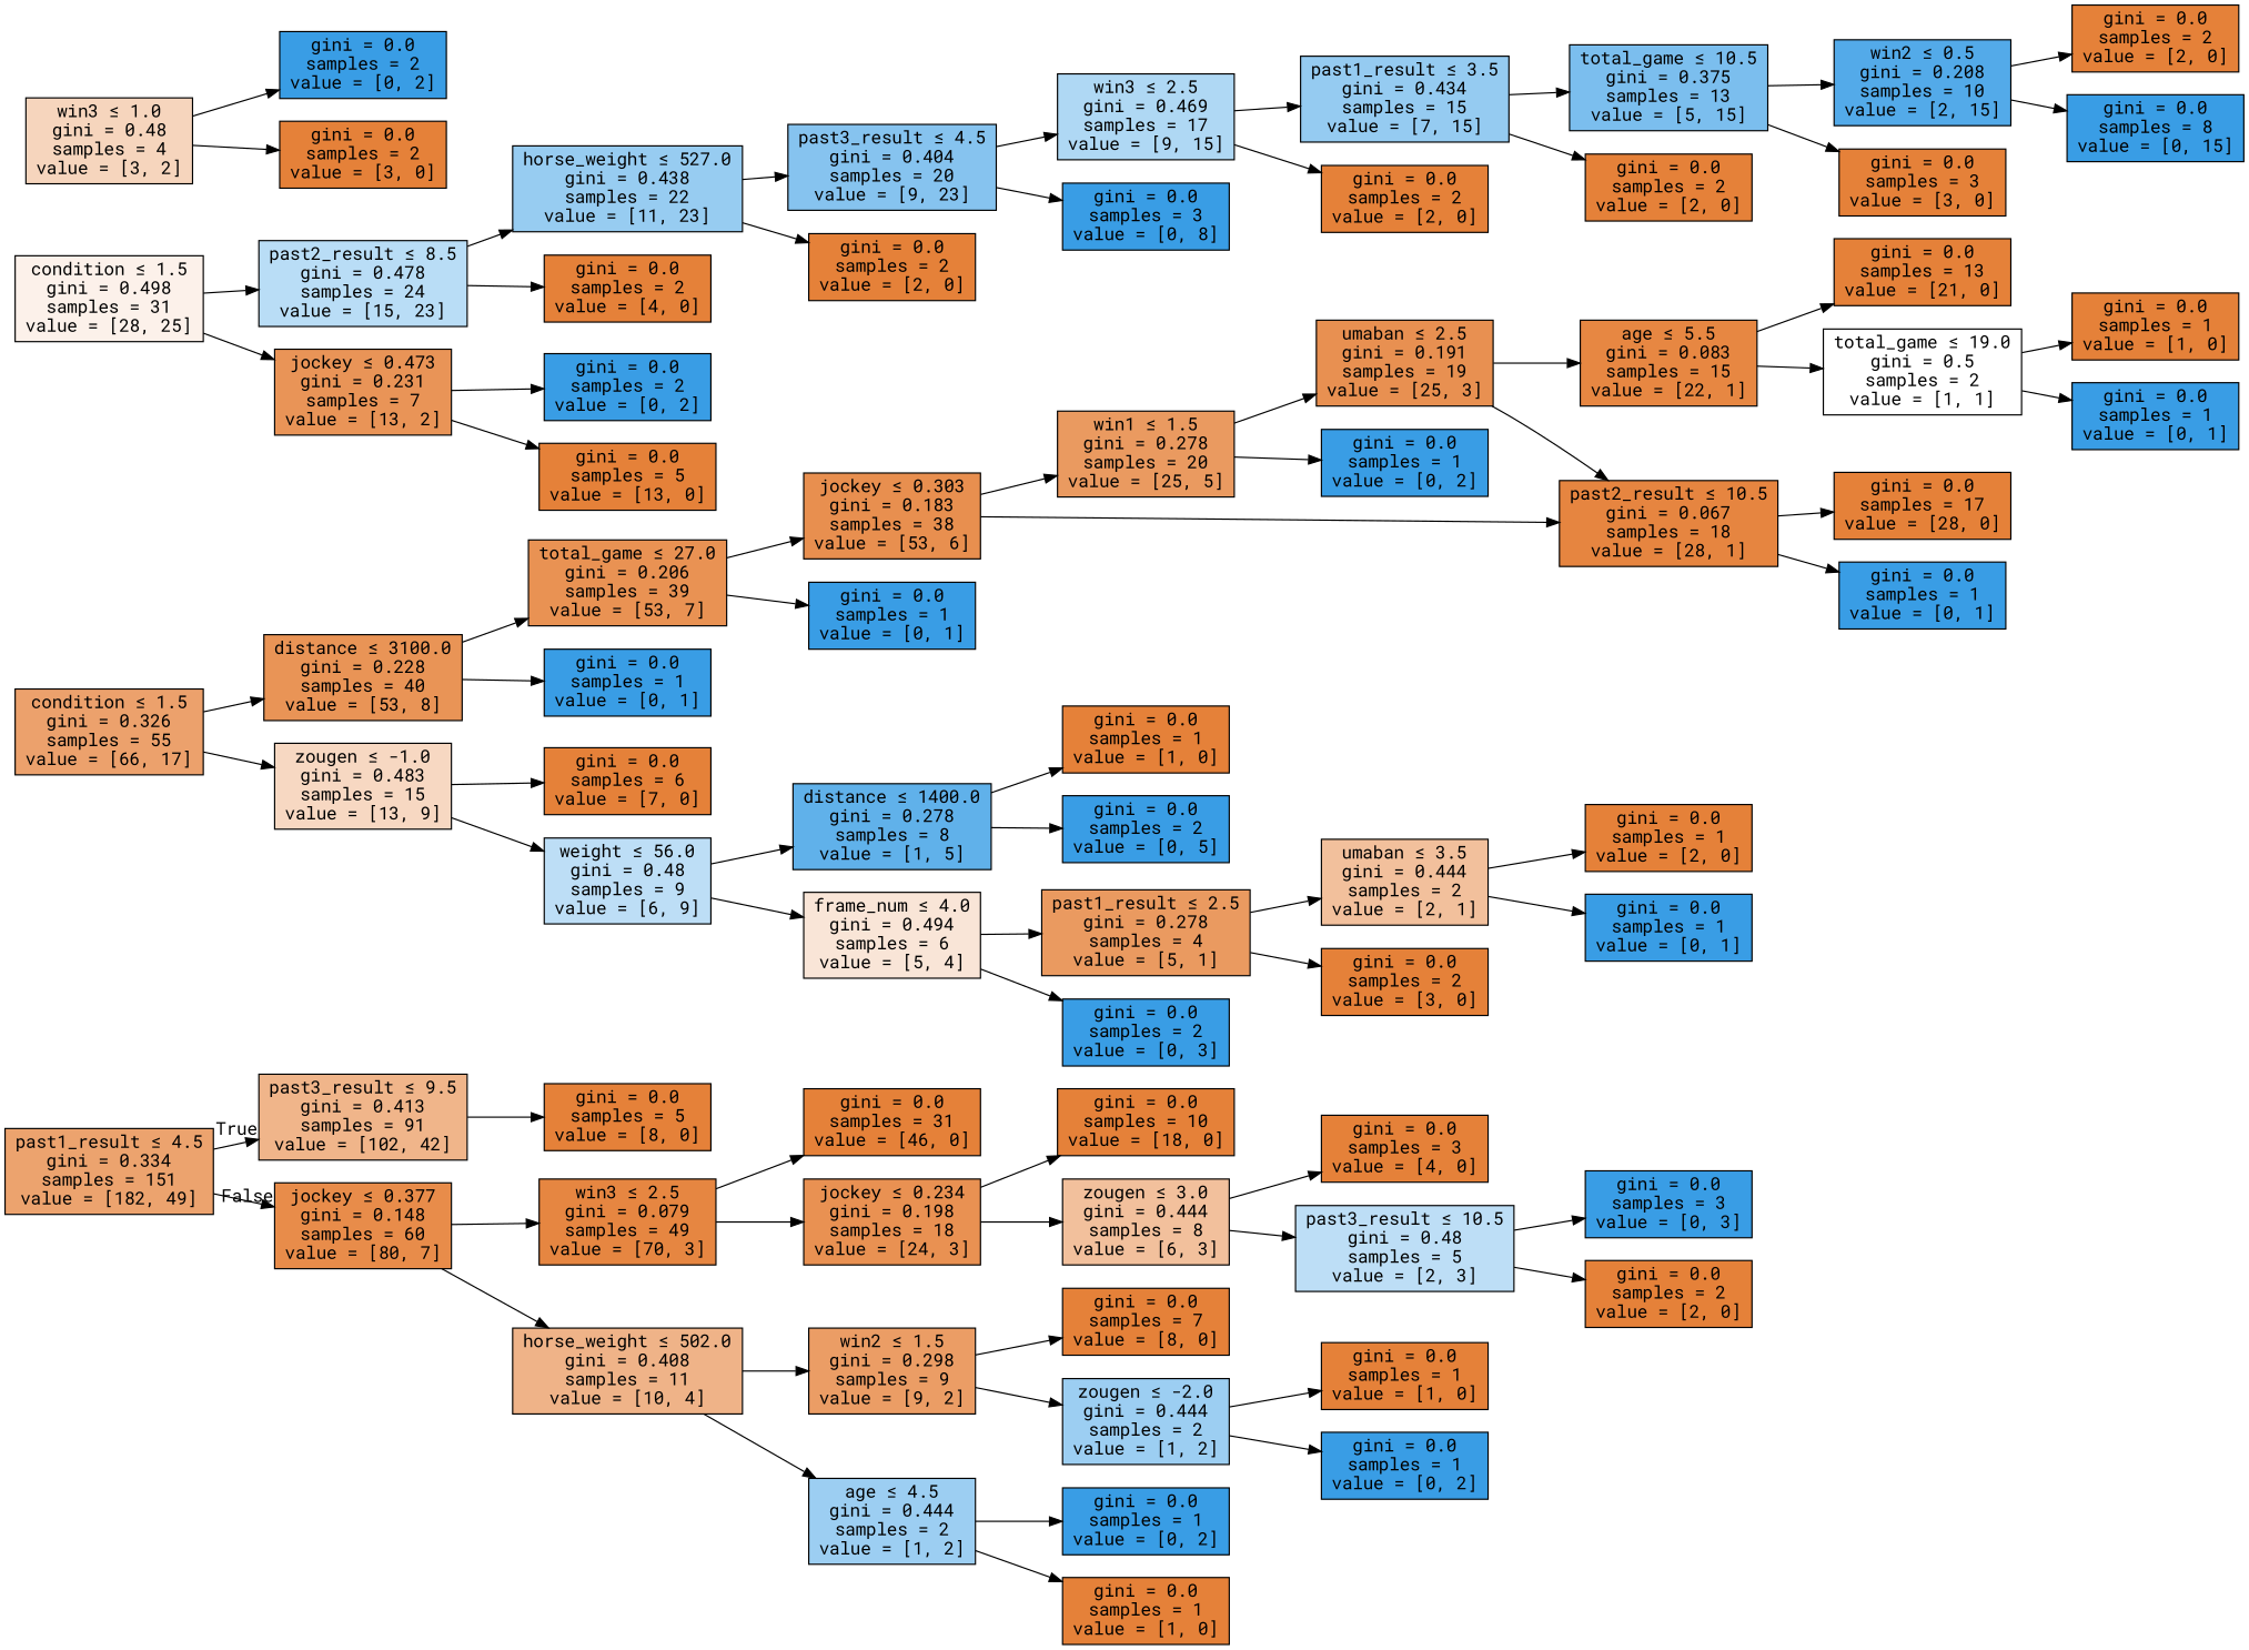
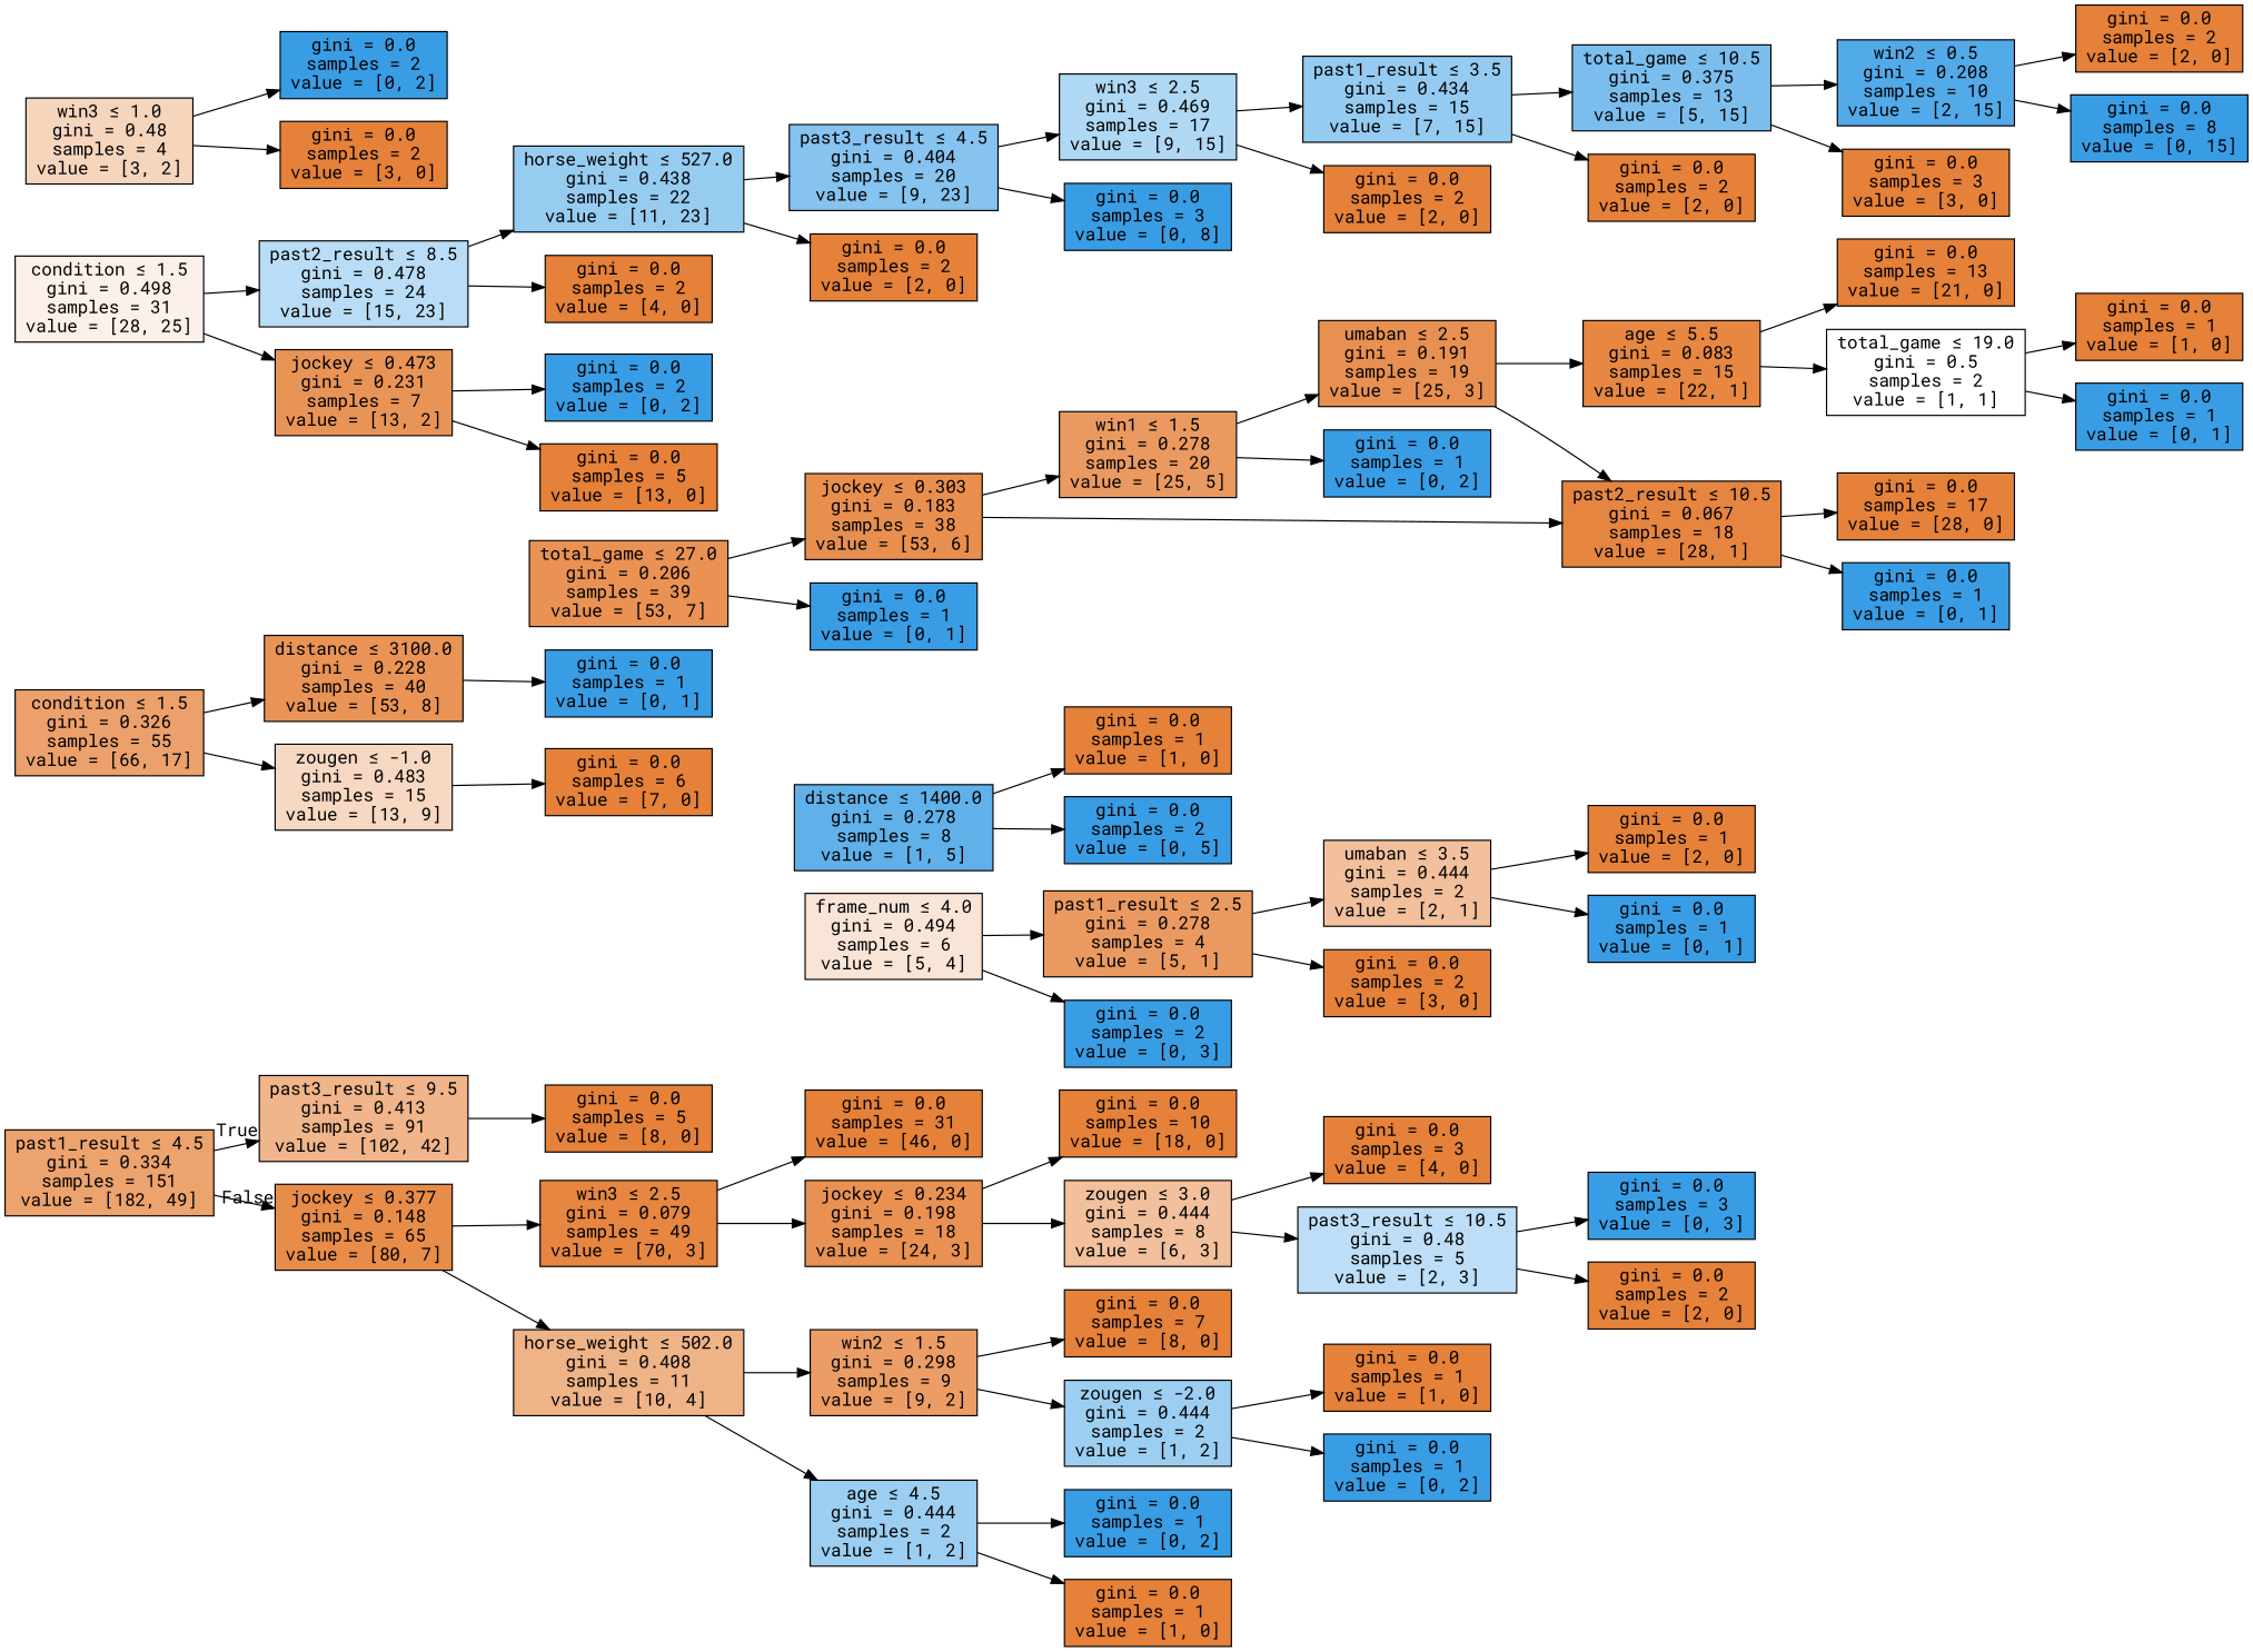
  digraph {
    fontname="Roboto Mono"
    rankdir=LR
    node [color=black fillcolor="#e58139ff" fontname="Roboto Mono" shape=box style=filled]
    edge [fontname="Roboto Mono"]
    n1 [fillcolor="#e58139ba" label=<past1_result &le; 4.5<br/>gini = 0.334<br/>samples = 151<br/>value = [182, 49]>]
    n2 [fillcolor="#e5813996" label=<past3_result &le; 9.5<br/>gini = 0.413<br/>samples = 91<br/>value = [102, 42]>]
-   n3 [fillcolor="#e58139e9" label=<jockey &le; 0.377<br/>gini = 0.148<br/>samples = 60<br/>value = [80, 7]>]
+   n3 [fillcolor="#e58139e9" label=<jockey &le; 0.377<br/>gini = 0.148<br/>samples = 65<br/>value = [80, 7]>]
    n4 [label=<gini = 0.0<br/>samples = 5<br/>value = [8, 0]>]
    n5 [fillcolor="#e58139f4" label=<win3 &le; 2.5<br/>gini = 0.079<br/>samples = 49<br/>value = [70, 3]>]
    n6 [fillcolor="#e5813999" label=<horse_weight &le; 502.0<br/>gini = 0.408<br/>samples = 11<br/>value = [10, 4]>]
    n7 [fillcolor="#e58139bd" label=<condition &le; 1.5<br/>gini = 0.326<br/>samples = 55<br/>value = [66, 17]>]
    n8 [fillcolor="#e58139d9" label=<distance &le; 3100.0<br/>gini = 0.228<br/>samples = 40<br/>value = [53, 8]>]
    n9 [fillcolor="#e581394e" label=<zougen &le; -1.0<br/>gini = 0.483<br/>samples = 15<br/>value = [13, 9]>]
    n10 [fillcolor="#e581391b" label=<condition &le; 1.5<br/>gini = 0.498<br/>samples = 31<br/>value = [28, 25]>]
    n11 [fillcolor="#399de559" label=<past2_result &le; 8.5<br/>gini = 0.478<br/>samples = 24<br/>value = [15, 23]>]
    n12 [fillcolor="#e58139d8" label=<jockey &le; 0.473<br/>gini = 0.231<br/>samples = 7<br/>value = [13, 2]>]
    n13 [fillcolor="#e58139dd" label=<total_game &le; 27.0<br/>gini = 0.206<br/>samples = 39<br/>value = [53, 7]>]
    n14 [fillcolor="#399de5ff" label=<gini = 0.0<br/>samples = 1<br/>value = [0, 1]>]
    n15 [label=<gini = 0.0<br/>samples = 6<br/>value = [7, 0]>]
-   n16 [fillcolor="#399de555" label=<weight &le; 56.0<br/>gini = 0.48<br/>samples = 9<br/>value = [6, 9]>]
    n17 [fillcolor="#e58139e2" label=<jockey &le; 0.303<br/>gini = 0.183<br/>samples = 38<br/>value = [53, 6]>]
    n18 [fillcolor="#399de5ff" label=<gini = 0.0<br/>samples = 1<br/>value = [0, 1]>]
    n19 [fillcolor="#e58139cc" label=<win1 &le; 1.5<br/>gini = 0.278<br/>samples = 20<br/>value = [25, 5]>]
    n20 [fillcolor="#e58139f6" label=<past2_result &le; 10.5<br/>gini = 0.067<br/>samples = 18<br/>value = [28, 1]>]
    n21 [fillcolor="#399de5ff" label=<gini = 0.0<br/>samples = 1<br/>value = [0, 2]>]
    n22 [fillcolor="#e58139e0" label=<umaban &le; 2.5<br/>gini = 0.191<br/>samples = 19<br/>value = [25, 3]>]
    n23 [label=<gini = 0.0<br/>samples = 17<br/>value = [28, 0]>]
    n24 [fillcolor="#399de5ff" label=<gini = 0.0<br/>samples = 1<br/>value = [0, 1]>]
    n25 [fillcolor="#e58139f3" label=<age &le; 5.5<br/>gini = 0.083<br/>samples = 15<br/>value = [22, 1]>]
    n26 [fillcolor="#e5813955" label=<win3 &le; 1.0<br/>gini = 0.48<br/>samples = 4<br/>value = [3, 2]>]
    n27 [fillcolor="#399de5ff" label=<gini = 0.0<br/>samples = 2<br/>value = [0, 2]>]
    n28 [label=<gini = 0.0<br/>samples = 2<br/>value = [3, 0]>]
    n29 [label=<gini = 0.0<br/>samples = 13<br/>value = [21, 0]>]
    n30 [fillcolor="#e5813900" label=<total_game &le; 19.0<br/>gini = 0.5<br/>samples = 2<br/>value = [1, 1]>]
    n31 [label=<gini = 0.0<br/>samples = 1<br/>value = [1, 0]>]
    n32 [fillcolor="#399de5ff" label=<gini = 0.0<br/>samples = 1<br/>value = [0, 1]>]
    n33 [fillcolor="#399de5cc" label=<distance &le; 1400.0<br/>gini = 0.278<br/>samples = 8<br/>value = [1, 5]>]
    n34 [fillcolor="#e5813933" label=<frame_num &le; 4.0<br/>gini = 0.494<br/>samples = 6<br/>value = [5, 4]>]
    n35 [label=<gini = 0.0<br/>samples = 1<br/>value = [1, 0]>]
    n36 [fillcolor="#399de5ff" label=<gini = 0.0<br/>samples = 2<br/>value = [0, 5]>]
    n37 [fillcolor="#e58139cc" label=<past1_result &le; 2.5<br/>gini = 0.278<br/>samples = 4<br/>value = [5, 1]>]
    n38 [fillcolor="#399de5ff" label=<gini = 0.0<br/>samples = 2<br/>value = [0, 3]>]
    n39 [label=<gini = 0.0<br/>samples = 2<br/>value = [3, 0]>]
    n40 [fillcolor="#e581397f" label=<umaban &le; 3.5<br/>gini = 0.444<br/>samples = 2<br/>value = [2, 1]>]
    n41 [label=<gini = 0.0<br/>samples = 1<br/>value = [2, 0]>]
    n42 [fillcolor="#399de5ff" label=<gini = 0.0<br/>samples = 1<br/>value = [0, 1]>]
    n43 [fillcolor="#399de585" label=<horse_weight &le; 527.0<br/>gini = 0.438<br/>samples = 22<br/>value = [11, 23]>]
    n44 [label=<gini = 0.0<br/>samples = 2<br/>value = [4, 0]>]
    n45 [fillcolor="#399de5ff" label=<gini = 0.0<br/>samples = 2<br/>value = [0, 2]>]
    n46 [label=<gini = 0.0<br/>samples = 5<br/>value = [13, 0]>]
    n47 [fillcolor="#399de59b" label=<past3_result &le; 4.5<br/>gini = 0.404<br/>samples = 20<br/>value = [9, 23]>]
    n48 [label=<gini = 0.0<br/>samples = 2<br/>value = [2, 0]>]
    n49 [fillcolor="#399de566" label=<win3 &le; 2.5<br/>gini = 0.469<br/>samples = 17<br/>value = [9, 15]>]
    n50 [fillcolor="#399de5ff" label=<gini = 0.0<br/>samples = 3<br/>value = [0, 8]>]
    n51 [fillcolor="#399de588" label=<past1_result &le; 3.5<br/>gini = 0.434<br/>samples = 15<br/>value = [7, 15]>]
    n52 [label=<gini = 0.0<br/>samples = 2<br/>value = [2, 0]>]
    n53 [fillcolor="#399de5aa" label=<total_game &le; 10.5<br/>gini = 0.375<br/>samples = 13<br/>value = [5, 15]>]
    n54 [label=<gini = 0.0<br/>samples = 2<br/>value = [2, 0]>]
    n55 [fillcolor="#399de5dd" label=<win2 &le; 0.5<br/>gini = 0.208<br/>samples = 10<br/>value = [2, 15]>]
    n56 [label=<gini = 0.0<br/>samples = 3<br/>value = [3, 0]>]
    n57 [label=<gini = 0.0<br/>samples = 2<br/>value = [2, 0]>]
    n58 [fillcolor="#399de5ff" label=<gini = 0.0<br/>samples = 8<br/>value = [0, 15]>]
    n59 [label=<gini = 0.0<br/>samples = 31<br/>value = [46, 0]>]
    n60 [fillcolor="#e58139df" label=<jockey &le; 0.234<br/>gini = 0.198<br/>samples = 18<br/>value = [24, 3]>]
    n61 [fillcolor="#e58139c6" label=<win2 &le; 1.5<br/>gini = 0.298<br/>samples = 9<br/>value = [9, 2]>]
    n62 [fillcolor="#399de57f" label=<age &le; 4.5<br/>gini = 0.444<br/>samples = 2<br/>value = [1, 2]>]
    n63 [label=<gini = 0.0<br/>samples = 10<br/>value = [18, 0]>]
    n64 [fillcolor="#e581397f" label=<zougen &le; 3.0<br/>gini = 0.444<br/>samples = 8<br/>value = [6, 3]>]
    n65 [label=<gini = 0.0<br/>samples = 3<br/>value = [4, 0]>]
    n66 [fillcolor="#399de555" label=<past3_result &le; 10.5<br/>gini = 0.48<br/>samples = 5<br/>value = [2, 3]>]
    n67 [fillcolor="#399de5ff" label=<gini = 0.0<br/>samples = 3<br/>value = [0, 3]>]
    n68 [label=<gini = 0.0<br/>samples = 2<br/>value = [2, 0]>]
    n69 [label=<gini = 0.0<br/>samples = 7<br/>value = [8, 0]>]
    n70 [fillcolor="#399de57f" label=<zougen &le; -2.0<br/>gini = 0.444<br/>samples = 2<br/>value = [1, 2]>]
    n71 [fillcolor="#399de5ff" label=<gini = 0.0<br/>samples = 1<br/>value = [0, 2]>]
    n72 [label=<gini = 0.0<br/>samples = 1<br/>value = [1, 0]>]
    n73 [label=<gini = 0.0<br/>samples = 1<br/>value = [1, 0]>]
    n74 [fillcolor="#399de5ff" label=<gini = 0.0<br/>samples = 1<br/>value = [0, 2]>]
    n1 -> n2 [headlabel=True labelangle=45 labeldistance=2.5]
    n1 -> n3 [headlabel=False labelangle=-45 labeldistance=2.5]
    n2 -> n4
    n3 -> n5
    n3 -> n6
    n5 -> n59
    n5 -> n60
    n6 -> n61
    n6 -> n62
    n7 -> n8
    n7 -> n9
-   n8 -> n13
    n8 -> n14
    n9 -> n15
-   n9 -> n16
    n10 -> n11
    n10 -> n12
    n11 -> n43
    n11 -> n44
    n12 -> n45
    n12 -> n46
    n13 -> n17
    n13 -> n18
-   n16 -> n33
-   n16 -> n34
    n17 -> n19
    n17 -> n20
    n19 -> n21
    n19 -> n22
    n20 -> n23
    n20 -> n24
    n22 -> n20
    n22 -> n25
    n25 -> n29
    n25 -> n30
    n26 -> n27
    n26 -> n28
    n30 -> n31
    n30 -> n32
    n33 -> n35
    n33 -> n36
    n34 -> n37
    n34 -> n38
    n37 -> n39
    n37 -> n40
    n40 -> n41
    n40 -> n42
    n43 -> n47
    n43 -> n48
    n47 -> n49
    n47 -> n50
    n49 -> n51
    n49 -> n52
    n51 -> n53
    n51 -> n54
    n53 -> n55
    n53 -> n56
    n55 -> n57
    n55 -> n58
    n60 -> n63
    n60 -> n64
    n61 -> n69
    n61 -> n70
    n62 -> n71
    n62 -> n72
    n64 -> n65
    n64 -> n66
    n66 -> n67
    n66 -> n68
    n70 -> n73
    n70 -> n74
  }
